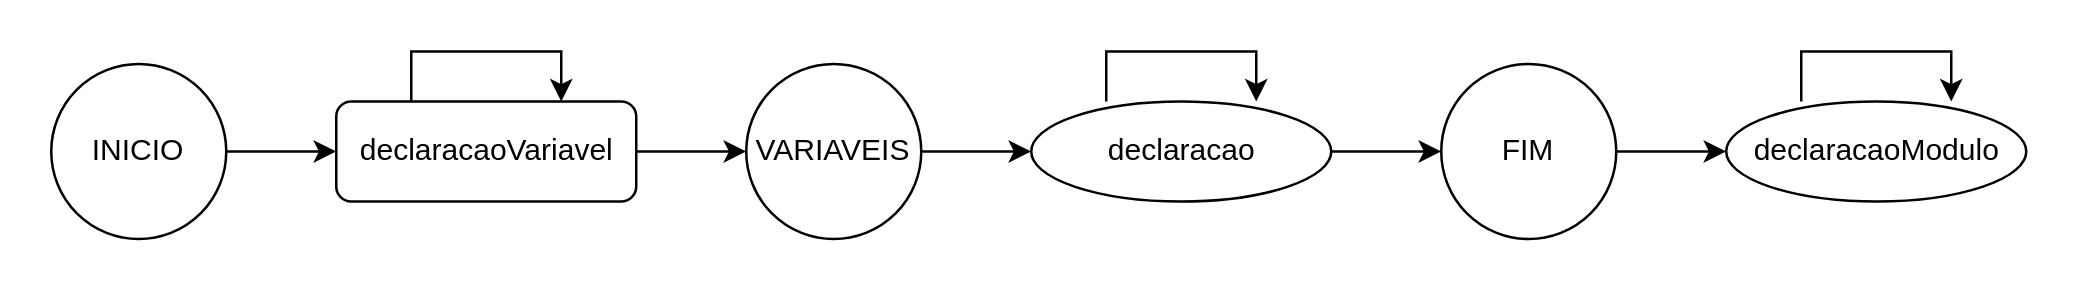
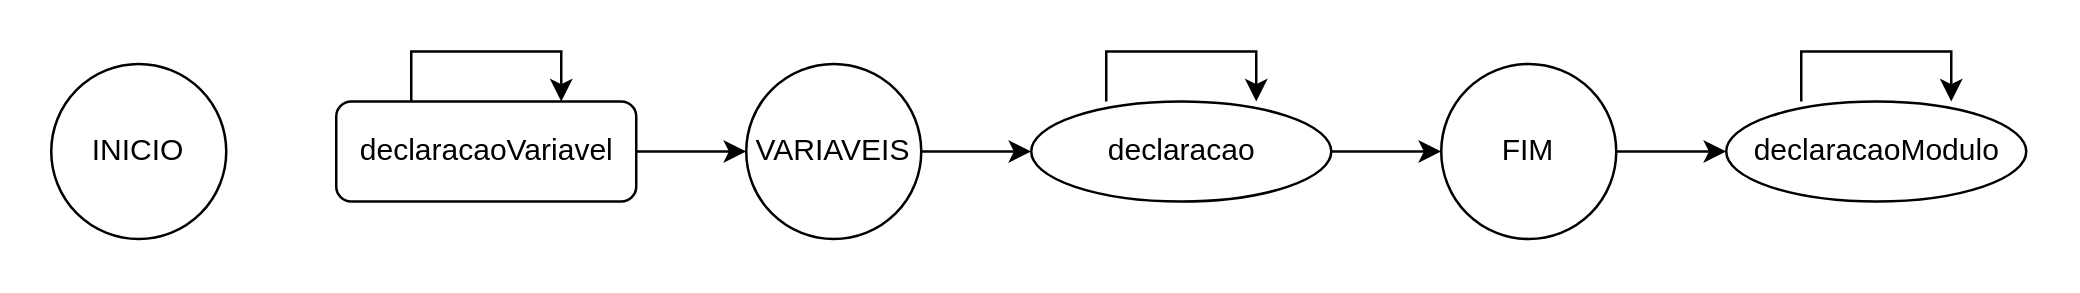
  <mxCell id="0" />
  <mxCell id="1" parent="0" />
  <mxCell id="2" value="" style="group" vertex="1" connectable="0" parent="1"><mxGeometry x="20" y="20" width="790" height="75" as="geometry" /></mxCell>
  <mxCell id="3" value="INICIO" style="ellipse;whiteSpace=wrap;html=1;aspect=fixed;" parent="2" vertex="1"><mxGeometry y="5" width="70" height="70" as="geometry" /></mxCell>
  <mxCell id="4" value="VARIAVEIS" style="ellipse;whiteSpace=wrap;html=1;aspect=fixed;" vertex="1" parent="2"><mxGeometry x="278" y="5" width="70" height="70" as="geometry" /></mxCell>
  <mxCell id="5" value="FIM" style="ellipse;whiteSpace=wrap;html=1;aspect=fixed;" vertex="1" parent="2"><mxGeometry x="556" y="5" width="70" height="70" as="geometry" /></mxCell>
  <mxCell id="6" style="edgeStyle=orthogonalEdgeStyle;rounded=0;orthogonalLoop=1;jettySize=auto;html=1;entryX=0;entryY=0.5;entryDx=0;entryDy=0;fontSize=12;" edge="1" parent="2" source="10" target="4"><mxGeometry relative="1" as="geometry" /></mxCell>
  <mxCell id="7" style="edgeStyle=orthogonalEdgeStyle;rounded=0;orthogonalLoop=1;jettySize=auto;html=1;entryX=0;entryY=0.5;entryDx=0;entryDy=0;fontSize=12;" edge="1" parent="2" source="13" target="5"><mxGeometry relative="1" as="geometry" /></mxCell>
  <mxCell id="8" value="" style="group" vertex="1" connectable="0" parent="2"><mxGeometry x="114" width="120" height="60" as="geometry" /></mxCell>
  <mxCell id="9" style="edgeStyle=orthogonalEdgeStyle;rounded=0;orthogonalLoop=1;jettySize=auto;html=1;fontSize=12;exitX=0.25;exitY=0;exitDx=0;exitDy=0;entryX=0.75;entryY=0;entryDx=0;entryDy=0;" edge="1" parent="8" source="10" target="10"><mxGeometry relative="1" as="geometry"><mxPoint x="90" y="20" as="targetPoint" /><Array as="points"><mxPoint x="30" /><mxPoint x="90" /></Array></mxGeometry></mxCell>
  <mxCell id="10" value="declaracaoVariavel" style="rounded=1;fontSize=12;spacing=0;html=1;" vertex="1" parent="8"><mxGeometry y="20" width="120" height="40" as="geometry" /></mxCell>
- <mxCell id="11" style="edgeStyle=orthogonalEdgeStyle;rounded=0;orthogonalLoop=1;jettySize=auto;html=1;fontSize=12;" edge="1" parent="2" source="3" target="10"><mxGeometry relative="1" as="geometry" /></mxCell>
  <mxCell id="12" value="" style="group" vertex="1" connectable="0" parent="2"><mxGeometry x="392" width="120" height="60" as="geometry" /></mxCell>
  <mxCell id="13" value="declaracao" style="ellipse;fontSize=12;spacing=0;html=1;" vertex="1" parent="12"><mxGeometry y="20" width="120" height="40" as="geometry" /></mxCell>
  <mxCell id="14" style="edgeStyle=orthogonalEdgeStyle;rounded=0;orthogonalLoop=1;jettySize=auto;html=1;fontSize=12;exitX=0.25;exitY=0;exitDx=0;exitDy=0;entryX=0.75;entryY=0;entryDx=0;entryDy=0;" edge="1" parent="12"><mxGeometry relative="1" as="geometry"><mxPoint x="90" y="20" as="targetPoint" /><mxPoint x="30" y="20" as="sourcePoint" /><Array as="points"><mxPoint x="30" /><mxPoint x="90" /></Array></mxGeometry></mxCell>
  <mxCell id="15" style="edgeStyle=orthogonalEdgeStyle;rounded=0;orthogonalLoop=1;jettySize=auto;html=1;entryX=0;entryY=0.5;entryDx=0;entryDy=0;fontSize=12;" edge="1" parent="2" source="4" target="13"><mxGeometry relative="1" as="geometry" /></mxCell>
  <mxCell id="16" value="" style="group" vertex="1" connectable="0" parent="2"><mxGeometry x="670" width="120" height="60" as="geometry" /></mxCell>
  <mxCell id="17" value="declaracaoModulo" style="ellipse;fontSize=12;spacing=0;html=1;" vertex="1" parent="16"><mxGeometry y="20" width="120" height="40" as="geometry" /></mxCell>
  <mxCell id="18" style="edgeStyle=orthogonalEdgeStyle;rounded=0;orthogonalLoop=1;jettySize=auto;html=1;fontSize=12;exitX=0.25;exitY=0;exitDx=0;exitDy=0;entryX=0.75;entryY=0;entryDx=0;entryDy=0;" edge="1" parent="16"><mxGeometry relative="1" as="geometry"><mxPoint x="90" y="20" as="targetPoint" /><mxPoint x="30" y="20" as="sourcePoint" /><Array as="points"><mxPoint x="30" /><mxPoint x="90" /></Array></mxGeometry></mxCell>
  <mxCell id="19" style="edgeStyle=orthogonalEdgeStyle;rounded=0;orthogonalLoop=1;jettySize=auto;html=1;entryX=0;entryY=0.5;entryDx=0;entryDy=0;fontSize=12;" edge="1" parent="2" source="5" target="17"><mxGeometry relative="1" as="geometry" /></mxCell>
